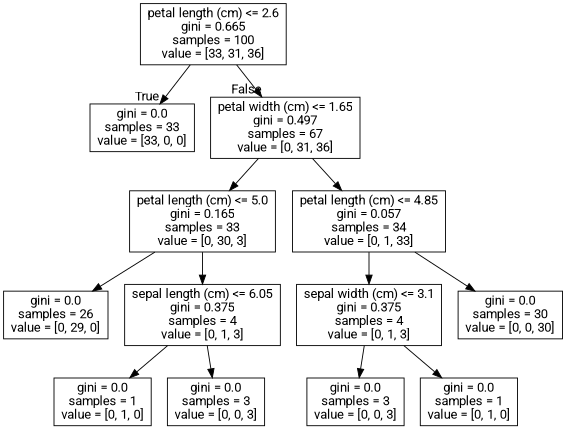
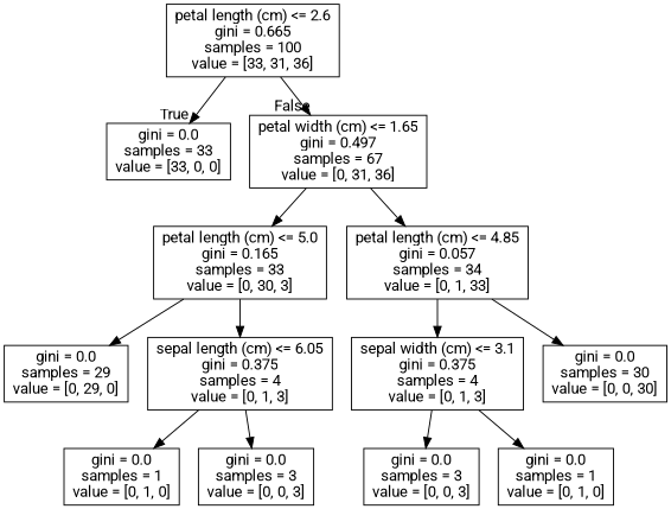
  digraph {
    fontname=Roboto
    node [shape=box fontname=Roboto]
    edge [fontname=Roboto]
    n1 [label="petal length (cm) <= 2.6\ngini = 0.665\nsamples = 100\nvalue = [33, 31, 36]"]
    n2 [label="gini = 0.0\nsamples = 33\nvalue = [33, 0, 0]"]
    n3 [label="petal width (cm) <= 1.65\ngini = 0.497\nsamples = 67\nvalue = [0, 31, 36]"]
    n4 [label="petal length (cm) <= 5.0\ngini = 0.165\nsamples = 33\nvalue = [0, 30, 3]"]
    n5 [label="petal length (cm) <= 4.85\ngini = 0.057\nsamples = 34\nvalue = [0, 1, 33]"]
-   n6 [label="gini = 0.0\nsamples = 26\nvalue = [0, 29, 0]"]
+   n6 [label="gini = 0.0\nsamples = 29\nvalue = [0, 29, 0]"]
    n7 [label="sepal length (cm) <= 6.05\ngini = 0.375\nsamples = 4\nvalue = [0, 1, 3]"]
    n8 [label="gini = 0.0\nsamples = 1\nvalue = [0, 1, 0]"]
    n9 [label="gini = 0.0\nsamples = 3\nvalue = [0, 0, 3]"]
    n10 [label="sepal width (cm) <= 3.1\ngini = 0.375\nsamples = 4\nvalue = [0, 1, 3]"]
    n11 [label="gini = 0.0\nsamples = 30\nvalue = [0, 0, 30]"]
    n12 [label="gini = 0.0\nsamples = 3\nvalue = [0, 0, 3]"]
    n13 [label="gini = 0.0\nsamples = 1\nvalue = [0, 1, 0]"]
    n1 -> n2 [headlabel=True labelangle=45 labeldistance=2.5]
    n1 -> n3 [headlabel=False labelangle=-45 labeldistance=2.5]
    n3 -> n4
    n3 -> n5
    n4 -> n6
    n4 -> n7
    n5 -> n10
    n5 -> n11
    n7 -> n8
    n7 -> n9
    n10 -> n12
    n10 -> n13
  }
